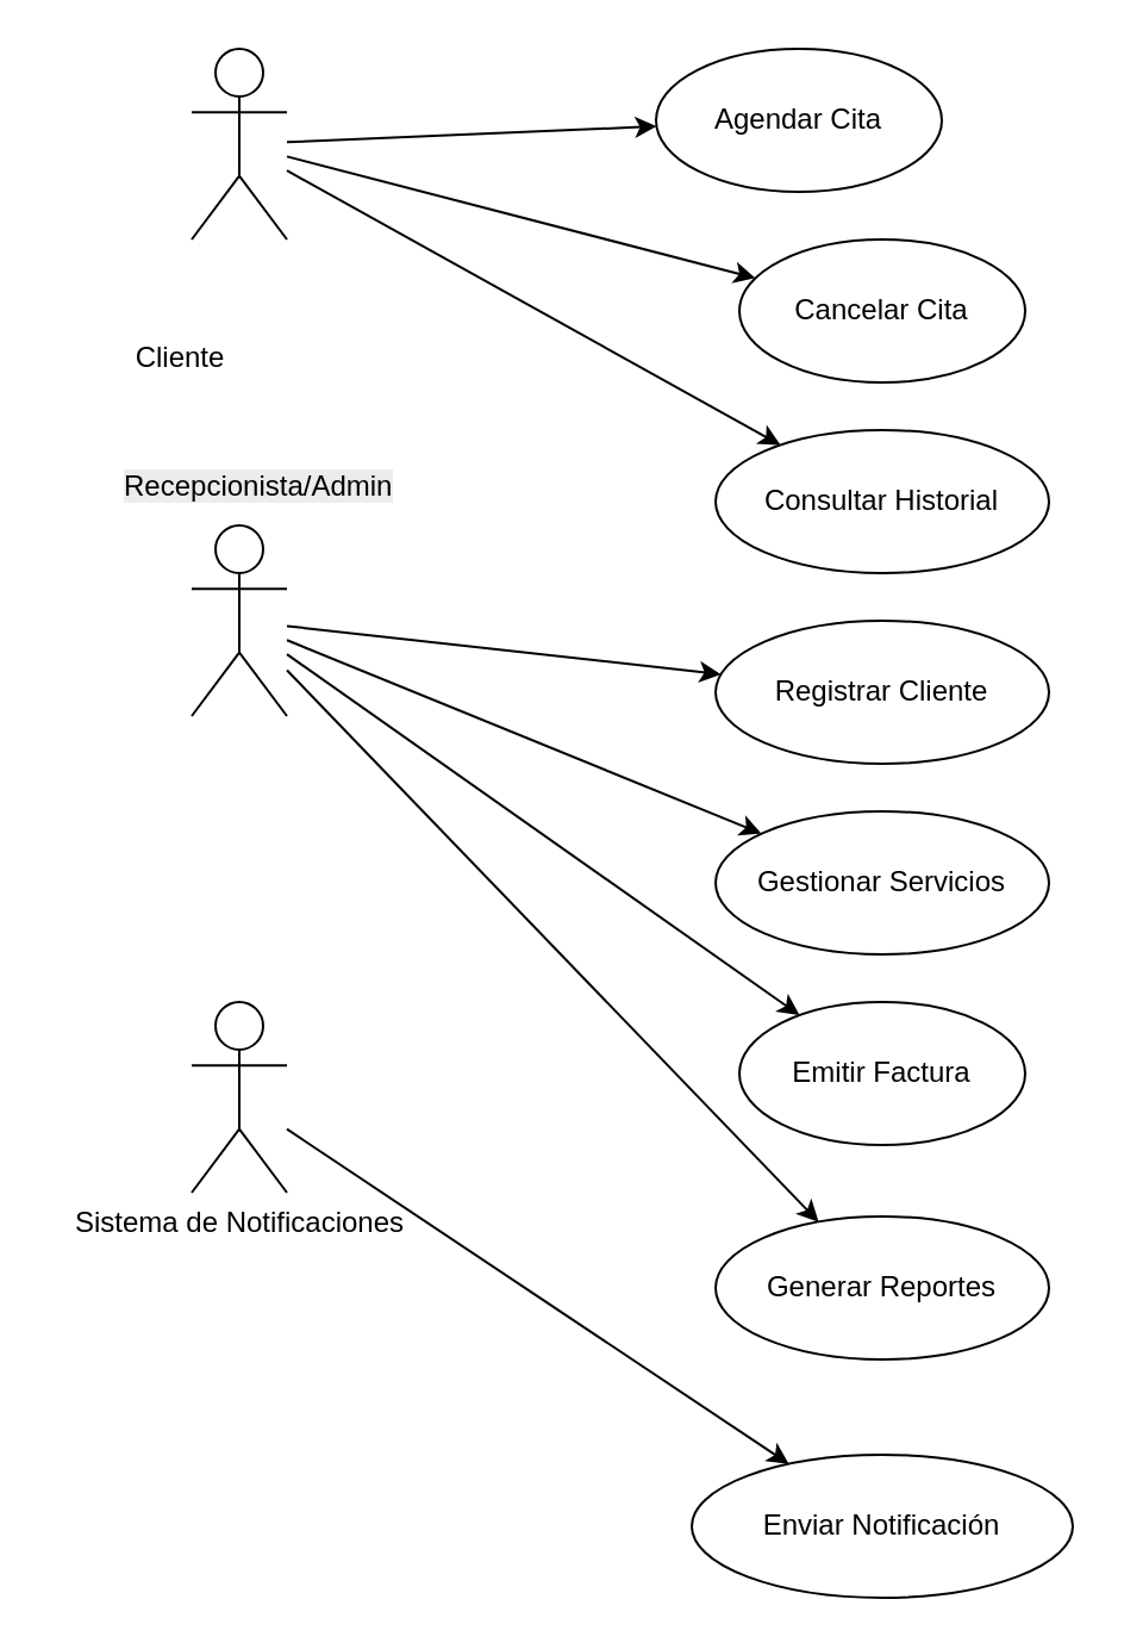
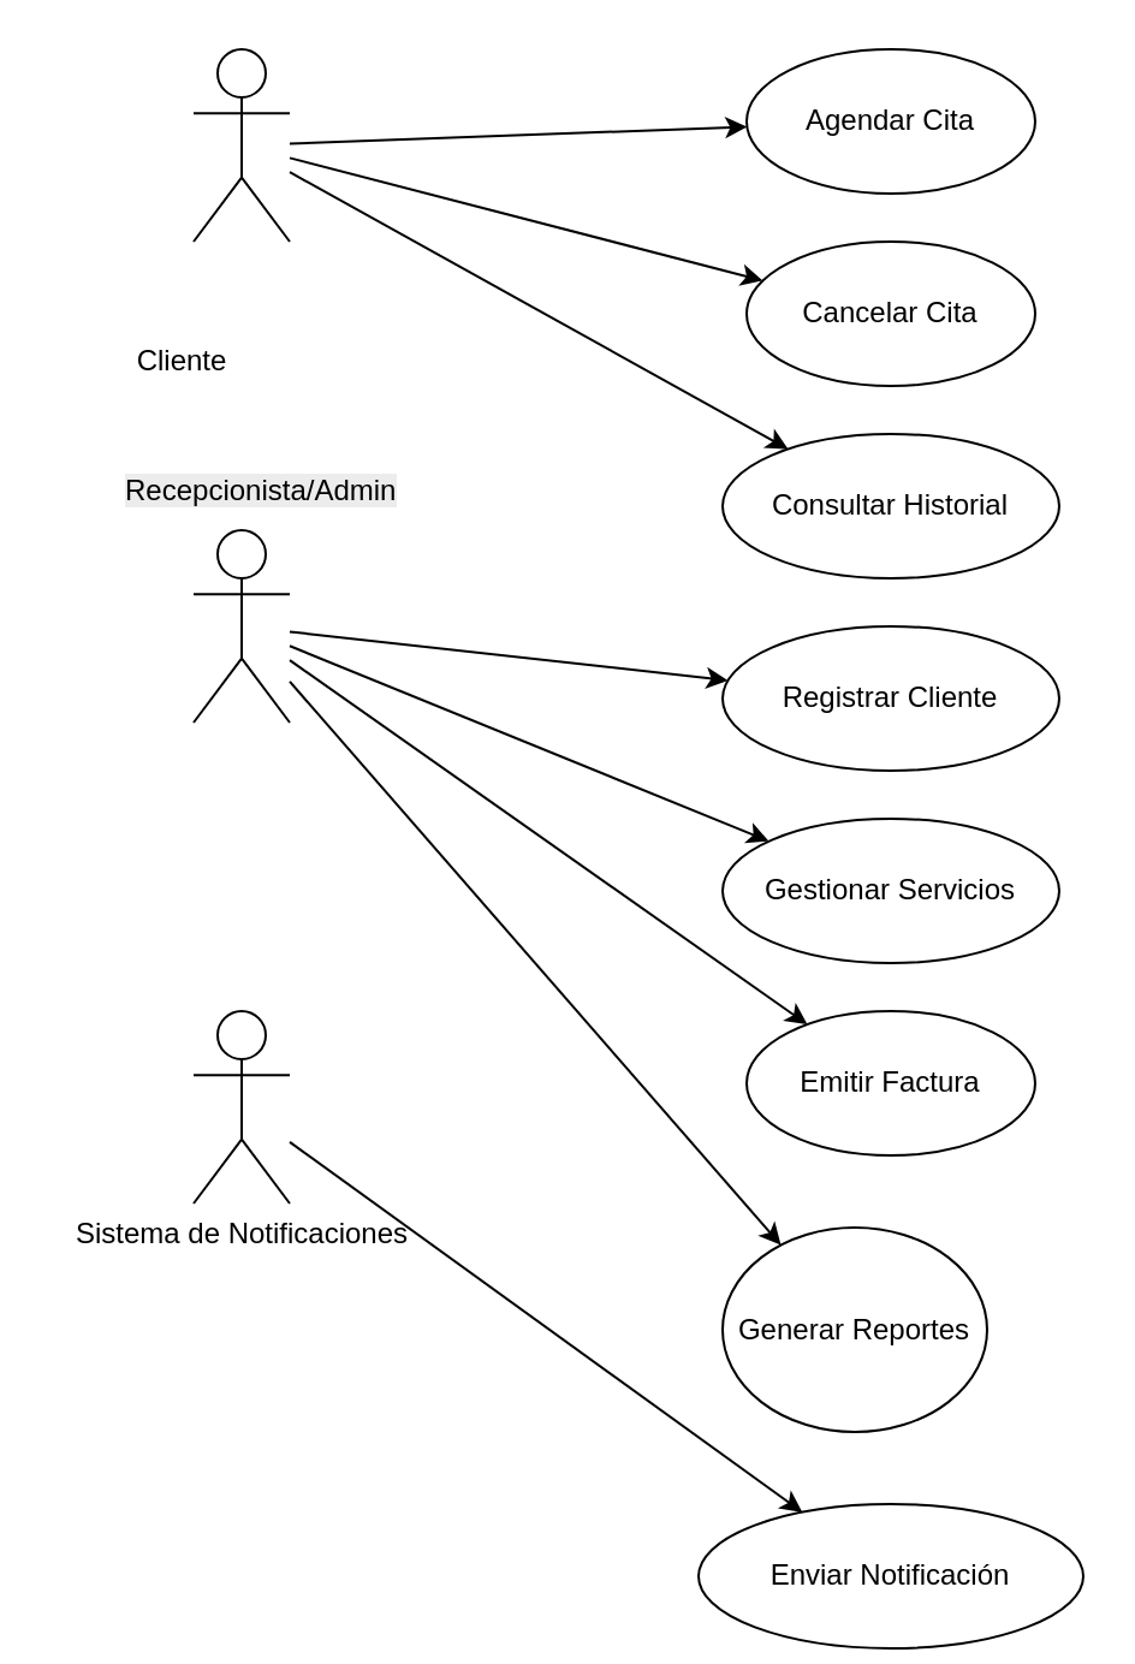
  <mxCell id="0" />
  <mxCell id="1" parent="0" />
  <mxCell id="2" value="" style="shape=umlActor;" parent="1" vertex="1"><mxGeometry x="80" y="20" width="40" height="80" as="geometry" /></mxCell>
  <mxCell id="3" value="" style="shape=umlActor;" parent="1" vertex="1"><mxGeometry x="80" y="220" width="40" height="80" as="geometry" /></mxCell>
  <mxCell id="4" value="" style="shape=umlActor;" parent="1" vertex="1"><mxGeometry x="80" y="420" width="40" height="80" as="geometry" /></mxCell>
- <mxCell id="5" value="Agendar Cita" style="ellipse;whiteSpace=wrap;" parent="1" vertex="1"><mxGeometry x="275" y="20" width="120" height="60" as="geometry" /></mxCell>
+ <mxCell id="5" value="Agendar Cita" style="ellipse;whiteSpace=wrap;" parent="1" vertex="1"><mxGeometry x="310" y="20" width="120" height="60" as="geometry" /></mxCell>
  <mxCell id="6" value="Cancelar Cita" style="ellipse;whiteSpace=wrap;" parent="1" vertex="1"><mxGeometry x="310" y="100" width="120" height="60" as="geometry" /></mxCell>
  <mxCell id="7" value="Consultar Historial" style="ellipse;whiteSpace=wrap;" parent="1" vertex="1"><mxGeometry x="300" y="180" width="140" height="60" as="geometry" /></mxCell>
  <mxCell id="8" value="Registrar Cliente" style="ellipse;whiteSpace=wrap;" parent="1" vertex="1"><mxGeometry x="300" y="260" width="140" height="60" as="geometry" /></mxCell>
  <mxCell id="9" value="Gestionar Servicios" style="ellipse;whiteSpace=wrap;" parent="1" vertex="1"><mxGeometry x="300" y="340" width="140" height="60" as="geometry" /></mxCell>
  <mxCell id="10" value="Emitir Factura" style="ellipse;whiteSpace=wrap;" parent="1" vertex="1"><mxGeometry x="310" y="420" width="120" height="60" as="geometry" /></mxCell>
- <mxCell id="11" value="Generar Reportes" style="ellipse;whiteSpace=wrap;" parent="1" vertex="1"><mxGeometry x="300" y="510" width="140" height="60" as="geometry" /></mxCell>
- <mxCell id="12" value="Enviar Notificación" style="ellipse;whiteSpace=wrap;" parent="1" vertex="1"><mxGeometry x="290" y="610" width="160" height="60" as="geometry" /></mxCell>
+ <mxCell id="11" value="Generar Reportes" style="ellipse;whiteSpace=wrap;" parent="1" vertex="1"><mxGeometry x="300" y="510" width="110" height="85" as="geometry" /></mxCell>
+ <mxCell id="12" value="Enviar Notificación" style="ellipse;whiteSpace=wrap;" parent="1" vertex="1"><mxGeometry x="290" y="625" width="160" height="60" as="geometry" /></mxCell>
  <mxCell id="13" parent="1" source="2" target="5" edge="1"><mxGeometry relative="1" as="geometry" /></mxCell>
  <mxCell id="14" parent="1" source="2" target="6" edge="1"><mxGeometry relative="1" as="geometry" /></mxCell>
  <mxCell id="15" parent="1" source="2" target="7" edge="1"><mxGeometry relative="1" as="geometry" /></mxCell>
  <mxCell id="16" parent="1" source="3" target="8" edge="1"><mxGeometry relative="1" as="geometry" /></mxCell>
  <mxCell id="17" parent="1" source="3" target="9" edge="1"><mxGeometry relative="1" as="geometry" /></mxCell>
  <mxCell id="18" parent="1" source="3" target="10" edge="1"><mxGeometry relative="1" as="geometry" /></mxCell>
  <mxCell id="19" parent="1" source="3" target="11" edge="1"><mxGeometry relative="1" as="geometry" /></mxCell>
  <mxCell id="20" parent="1" source="4" target="12" edge="1"><mxGeometry relative="1" as="geometry" /></mxCell>
  <mxCell id="21" value="Cliente" style="text;html=1;align=center;verticalAlign=middle;resizable=0;points=[];autosize=1;strokeColor=none;fillColor=none;" vertex="1" parent="1"><mxGeometry x="45" y="135" width="60" height="30" as="geometry" /></mxCell>
  <mxCell id="22" value="&lt;span style=&quot;color: rgb(0, 0, 0); font-family: Helvetica; font-size: 12px; font-style: normal; font-variant-ligatures: normal; font-variant-caps: normal; font-weight: 400; letter-spacing: normal; orphans: 2; text-align: center; text-indent: 0px; text-transform: none; widows: 2; word-spacing: 0px; -webkit-text-stroke-width: 0px; white-space: nowrap; background-color: rgb(236, 236, 236); text-decoration-thickness: initial; text-decoration-style: initial; text-decoration-color: initial; display: inline !important; float: none;&quot;&gt;Recepcionista/Admin&lt;/span&gt;" style="text;whiteSpace=wrap;html=1;" vertex="1" parent="1"><mxGeometry x="50" y="190" width="120" height="40" as="geometry" /></mxCell>
  <mxCell id="23" value="Sistema de Notificaciones" style="text;html=1;align=center;verticalAlign=middle;resizable=0;points=[];autosize=1;strokeColor=none;fillColor=none;" vertex="1" parent="1"><mxGeometry x="20" y="498" width="160" height="30" as="geometry" /></mxCell>
